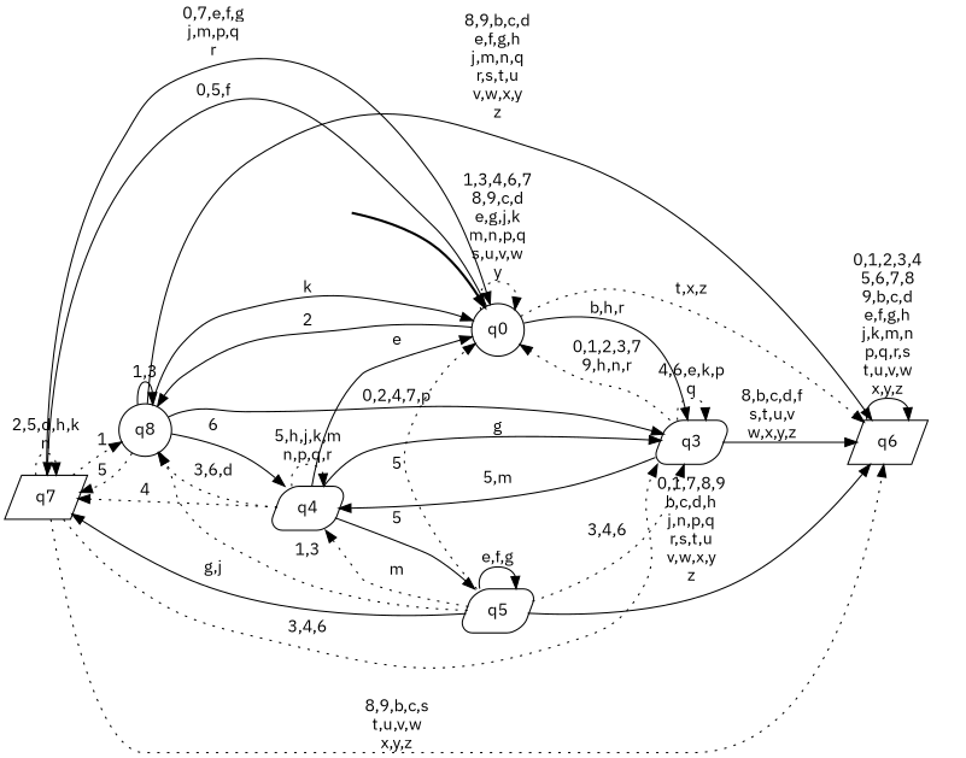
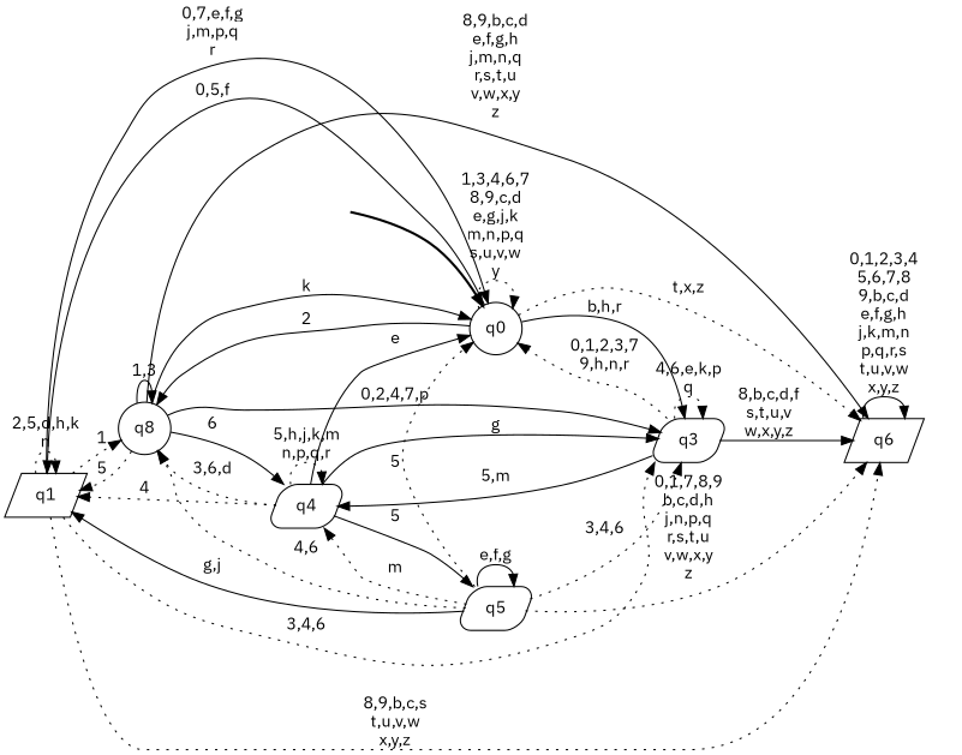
  digraph {
    fontname="IBM Plex Sans"
    rankdir=LR
    node [fontname="IBM Plex Sans" shape=parallelogram style=filled color=black fillcolor=white]
    edge [fontname="IBM Plex Sans" style=solid]
    __start0 [height=0 shape=none style=invis width=0 color="" fillcolor=""]
    n2 [label=q0 shape=circle]
-   n3 [label=q7]
+   n3 [label=q1]
    n4 [label=q8 shape=circle]
    n5 [label=q3 style="rounded,filled"]
    n6 [label=q6]
    n7 [label=q4 style="rounded,filled"]
    n8 [label=q5 style="rounded,filled"]
    subgraph cluster_1 {
      nodesep=0.15
      ranksep=0.15
      style=invis
      __start0
      n2
    }
    __start0 -> n2 [penwidth=2]
    n2 -> n2 [label="1,3,4,6,7\n8,9,c,d\ne,g,j,k\nm,n,p,q\ns,u,v,w\ny" style=dotted]
    n2 -> n3 [label="0,5,f"]
    n2 -> n4 [label=2]
    n2 -> n5 [label="b,h,r"]
    n2 -> n6 [label="t,x,z" style=dotted]
    n3 -> n2 [label="0,7,e,f,g\nj,m,p,q\nr"]
    n3 -> n3 [label="2,5,d,h,k\nn" style=dotted]
    n3 -> n4 [label=1 style=dotted]
    n3 -> n5 [label="3,4,6" style=dotted]
    n3 -> n6 [label="8,9,b,c,s\nt,u,v,w\nx,y,z" style=dotted]
    n4 -> n2 [label=k]
    n4 -> n3 [label=5 style=dotted]
    n4 -> n4 [label="1,3"]
    n4 -> n5 [label="0,2,4,7,p"]
    n4 -> n6 [label="8,9,b,c,d\ne,f,g,h\nj,m,n,q\nr,s,t,u\nv,w,x,y\nz"]
    n4 -> n7 [label=6]
    n5 -> n2 [label="0,1,2,3,7\n9,h,n,r" style=dotted]
    n5 -> n5 [label="4,6,e,k,p\nq" style=dotted]
    n5 -> n6 [label="8,b,c,d,f\ns,t,u,v\nw,x,y,z"]
    n5 -> n7 [label="5,m"]
    n6 -> n6 [label="0,1,2,3,4\n5,6,7,8\n9,b,c,d\ne,f,g,h\nj,k,m,n\np,q,r,s\nt,u,v,w\nx,y,z"]
    n7 -> n2 [label=e]
    n7 -> n3 [label=4 style=dotted]
    n7 -> n4 [label="3,6,d" style=dotted]
    n7 -> n5 [label=g]
    n7 -> n7 [label="5,h,j,k,m\nn,p,q,r" style=dotted]
    n7 -> n8 [label=5]
    n8 -> n2 [label=5 style=dotted]
    n8 -> n3 [label="g,j"]
-   n8 -> n4 [label="1,3" style=dotted]
+   n8 -> n4 [label="4,6" style=dotted]
    n8 -> n5 [label="3,4,6" style=dotted]
-   n8 -> n6 [label="0,1,7,8,9\nb,c,d,h\nj,n,p,q\nr,s,t,u\nv,w,x,y\nz"]
+   n8 -> n6 [label="0,1,7,8,9\nb,c,d,h\nj,n,p,q\nr,s,t,u\nv,w,x,y\nz" style=dotted]
    n8 -> n7 [label=m style=dotted]
    n8 -> n8 [label="e,f,g"]
  }
